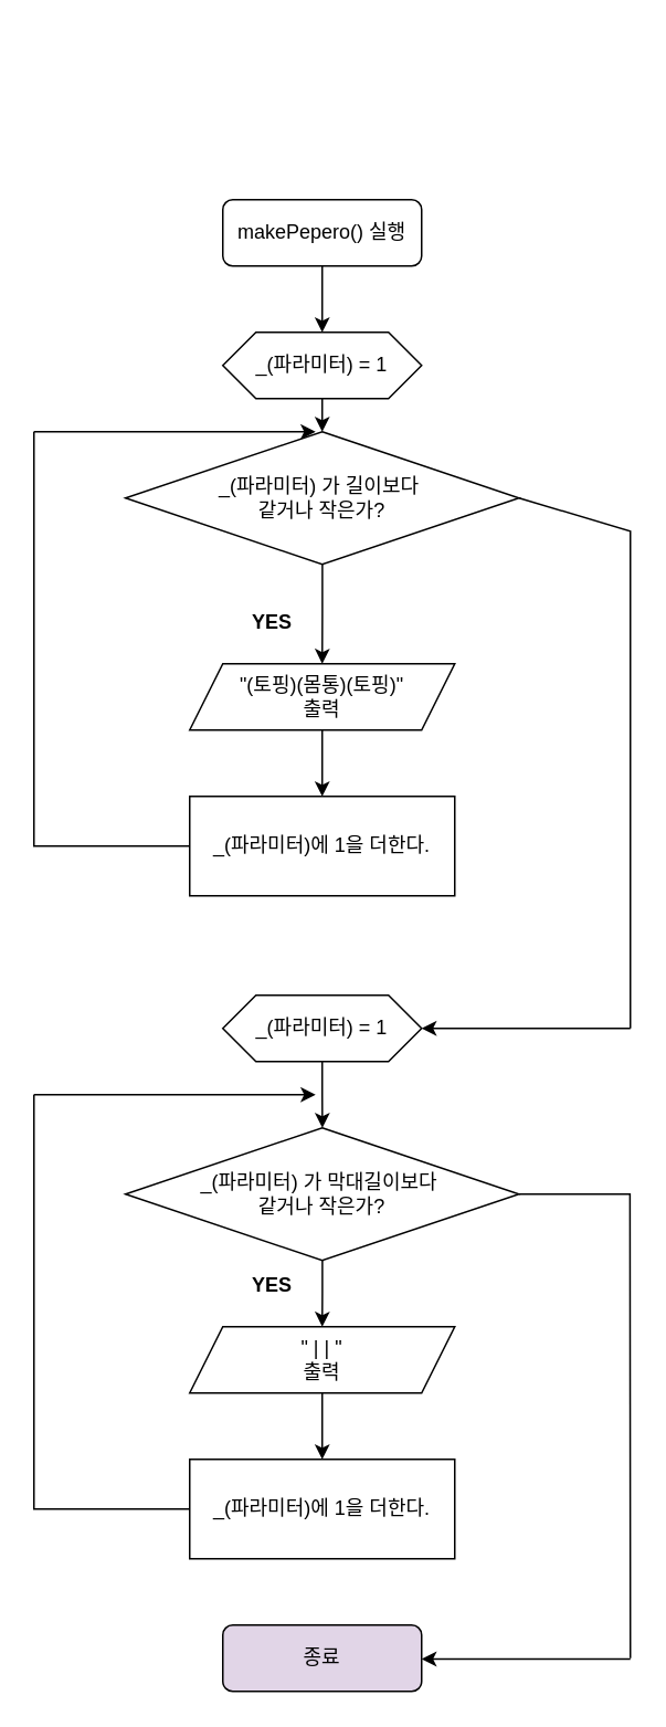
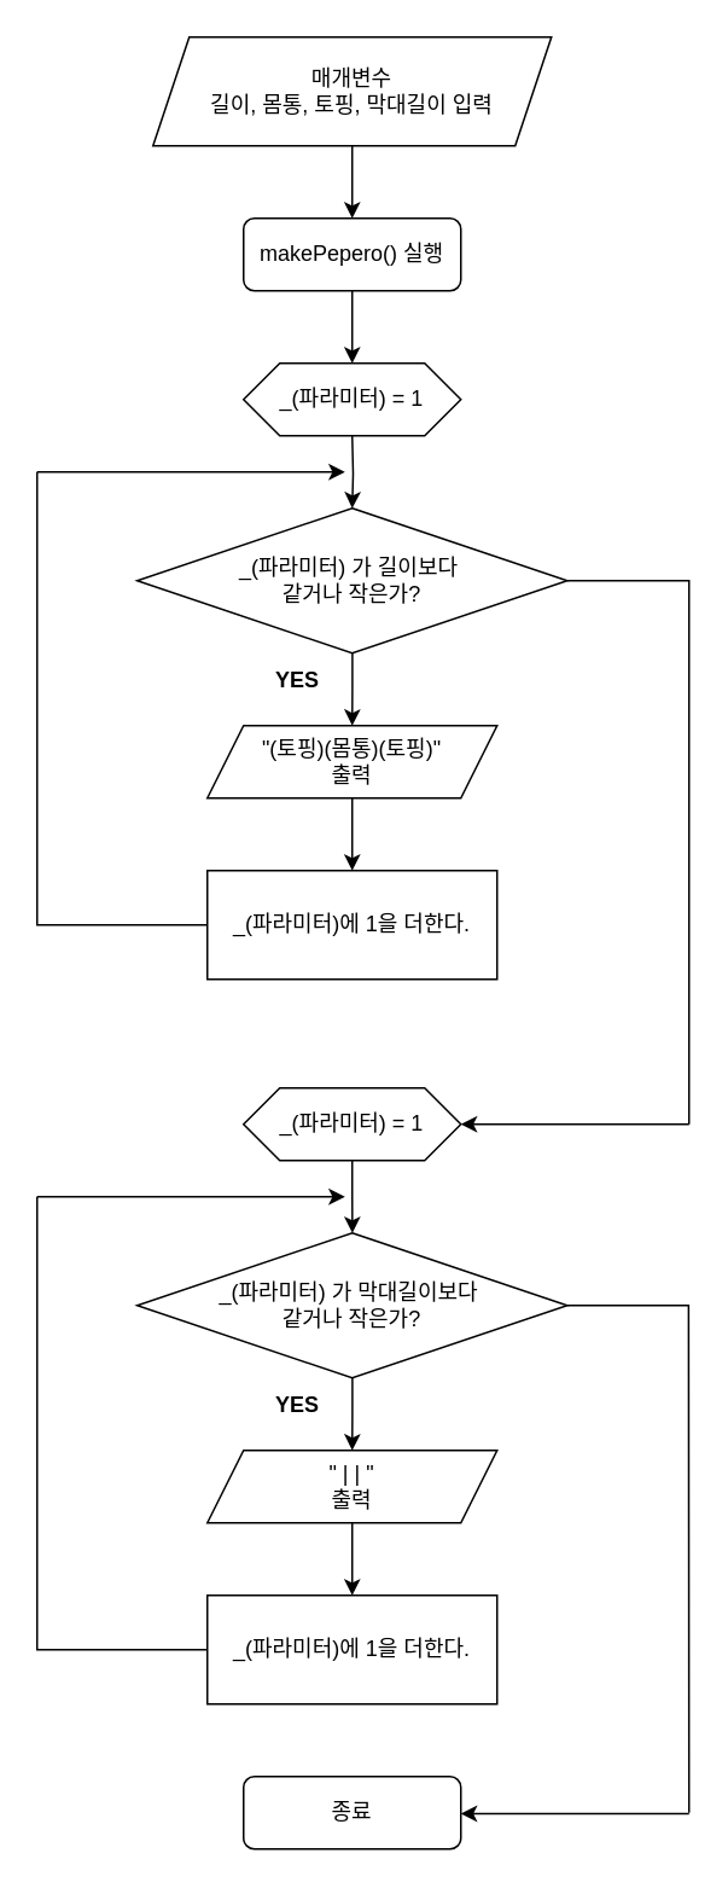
  <mxCell id="0" />
  <mxCell id="1" parent="0" />
  <mxCell id="2" style="edgeStyle=orthogonalEdgeStyle;rounded=0;orthogonalLoop=1;jettySize=auto;html=1;entryX=0.5;entryY=0;entryDx=0;entryDy=0;" edge="1" parent="1" target="8"><mxGeometry relative="1" as="geometry"><mxPoint x="194" y="240" as="sourcePoint" /></mxGeometry></mxCell>
  <mxCell id="3" value="" style="edgeStyle=orthogonalEdgeStyle;rounded=0;orthogonalLoop=1;jettySize=auto;html=1;" edge="1" parent="1" source="4" target="15"><mxGeometry relative="1" as="geometry" /></mxCell>
  <mxCell id="4" value="&lt;div&gt;&lt;span style=&quot;background-color: initial;&quot;&gt;makePepero() 실행&lt;/span&gt;&lt;br&gt;&lt;/div&gt;" style="rounded=1;whiteSpace=wrap;html=1;fontSize=12;glass=0;strokeWidth=1;shadow=0;" parent="1" vertex="1"><mxGeometry x="134" y="120" width="120" height="40" as="geometry" /></mxCell>
+ <mxCell id="5" style="edgeStyle=orthogonalEdgeStyle;rounded=0;orthogonalLoop=1;jettySize=auto;html=1;exitX=0.5;exitY=1;exitDx=0;exitDy=0;entryX=0.5;entryY=0;entryDx=0;entryDy=0;" edge="1" parent="1" source="6" target="4"><mxGeometry relative="1" as="geometry" /></mxCell>
+ <mxCell id="6" value="매개변수&lt;div&gt;길이, 몸통, 토핑, 막대길이 입력&lt;/div&gt;" style="shape=parallelogram;perimeter=parallelogramPerimeter;whiteSpace=wrap;html=1;fixedSize=1;" vertex="1" parent="1"><mxGeometry x="84" y="20" width="220" height="60" as="geometry" /></mxCell>
  <mxCell id="7" value="" style="edgeStyle=orthogonalEdgeStyle;rounded=0;orthogonalLoop=1;jettySize=auto;html=1;" edge="1" parent="1" source="8" target="10"><mxGeometry relative="1" as="geometry" /></mxCell>
- <mxCell id="8" value="_(파라미터) 가 길이보다&amp;nbsp;&lt;div&gt;같거나 작은가?&lt;/div&gt;" style="rhombus;whiteSpace=wrap;html=1;" vertex="1" parent="1"><mxGeometry x="75.25" y="260" width="237.5" height="80" as="geometry" /></mxCell>
+ <mxCell id="8" value="_(파라미터) 가 길이보다&amp;nbsp;&lt;div&gt;같거나 작은가?&lt;/div&gt;" style="rhombus;whiteSpace=wrap;html=1;" vertex="1" parent="1"><mxGeometry x="75.25" y="280" width="237.5" height="80" as="geometry" /></mxCell>
  <mxCell id="9" value="" style="edgeStyle=orthogonalEdgeStyle;rounded=0;orthogonalLoop=1;jettySize=auto;html=1;" edge="1" parent="1" source="10" target="11"><mxGeometry relative="1" as="geometry" /></mxCell>
  <mxCell id="10" value="&quot;(토핑)(몸통)(토핑)&quot;&lt;div&gt;출력&lt;/div&gt;" style="shape=parallelogram;perimeter=parallelogramPerimeter;whiteSpace=wrap;html=1;fixedSize=1;" vertex="1" parent="1"><mxGeometry x="114" y="400" width="160" height="40" as="geometry" /></mxCell>
  <mxCell id="11" value="_(파라미터)에 1을 더한다." style="whiteSpace=wrap;html=1;" vertex="1" parent="1"><mxGeometry x="114" y="480" width="160" height="60" as="geometry" /></mxCell>
  <mxCell id="12" value="YES" style="text;html=1;align=center;verticalAlign=middle;whiteSpace=wrap;rounded=0;fontStyle=1" vertex="1" parent="1"><mxGeometry x="134" y="360" width="60" height="30" as="geometry" /></mxCell>
  <mxCell id="13" value="" style="endArrow=none;html=1;rounded=0;exitX=0;exitY=0.5;exitDx=0;exitDy=0;" edge="1" parent="1" source="11"><mxGeometry width="50" height="50" relative="1" as="geometry"><mxPoint x="270" y="470" as="sourcePoint" /><mxPoint x="20" y="260" as="targetPoint" /><Array as="points"><mxPoint x="20" y="510" /></Array></mxGeometry></mxCell>
  <mxCell id="14" value="" style="endArrow=classic;html=1;rounded=0;" edge="1" parent="1"><mxGeometry width="50" height="50" relative="1" as="geometry"><mxPoint x="20" y="260" as="sourcePoint" /><mxPoint x="190" y="260" as="targetPoint" /></mxGeometry></mxCell>
  <mxCell id="15" value="_(파라미터) = 1" style="shape=hexagon;perimeter=hexagonPerimeter2;whiteSpace=wrap;html=1;fixedSize=1;" vertex="1" parent="1"><mxGeometry x="134" y="200" width="120" height="40" as="geometry" /></mxCell>
  <mxCell id="16" value="" style="edgeStyle=orthogonalEdgeStyle;rounded=0;orthogonalLoop=1;jettySize=auto;html=1;" edge="1" parent="1" source="17"><mxGeometry relative="1" as="geometry"><mxPoint x="194.1" y="680.034" as="targetPoint" /></mxGeometry></mxCell>
  <mxCell id="17" value="_(파라미터) = 1" style="shape=hexagon;perimeter=hexagonPerimeter2;whiteSpace=wrap;html=1;fixedSize=1;" vertex="1" parent="1"><mxGeometry x="134" y="600" width="120" height="40" as="geometry" /></mxCell>
  <mxCell id="18" value="" style="endArrow=classic;html=1;rounded=0;entryX=1;entryY=0.5;entryDx=0;entryDy=0;" edge="1" parent="1" target="17"><mxGeometry width="50" height="50" relative="1" as="geometry"><mxPoint x="380" y="620" as="sourcePoint" /><mxPoint x="320" y="540" as="targetPoint" /></mxGeometry></mxCell>
  <mxCell id="19" value="" style="endArrow=none;html=1;rounded=0;entryX=1;entryY=0.5;entryDx=0;entryDy=0;" edge="1" parent="1" target="8"><mxGeometry width="50" height="50" relative="1" as="geometry"><mxPoint x="380" y="620" as="sourcePoint" /><mxPoint x="320" y="540" as="targetPoint" /><Array as="points"><mxPoint x="380" y="320" /></Array></mxGeometry></mxCell>
  <mxCell id="20" value="" style="edgeStyle=orthogonalEdgeStyle;rounded=0;orthogonalLoop=1;jettySize=auto;html=1;" edge="1" parent="1" source="21" target="23"><mxGeometry relative="1" as="geometry" /></mxCell>
  <mxCell id="21" value="_(파라미터) 가 막대길이보다&amp;nbsp;&lt;div&gt;같거나 작은가?&lt;/div&gt;" style="rhombus;whiteSpace=wrap;html=1;" vertex="1" parent="1"><mxGeometry x="75.25" y="680" width="237.5" height="80" as="geometry" /></mxCell>
  <mxCell id="22" value="" style="edgeStyle=orthogonalEdgeStyle;rounded=0;orthogonalLoop=1;jettySize=auto;html=1;" edge="1" parent="1" source="23" target="24"><mxGeometry relative="1" as="geometry" /></mxCell>
  <mxCell id="23" value="&quot; | | &quot;&lt;div&gt;출력&lt;/div&gt;" style="shape=parallelogram;perimeter=parallelogramPerimeter;whiteSpace=wrap;html=1;fixedSize=1;" vertex="1" parent="1"><mxGeometry x="114" y="800" width="160" height="40" as="geometry" /></mxCell>
  <mxCell id="24" value="_(파라미터)에 1을 더한다." style="whiteSpace=wrap;html=1;" vertex="1" parent="1"><mxGeometry x="114" y="880" width="160" height="60" as="geometry" /></mxCell>
  <mxCell id="25" value="YES" style="text;html=1;align=center;verticalAlign=middle;whiteSpace=wrap;rounded=0;fontStyle=1" vertex="1" parent="1"><mxGeometry x="134" y="760" width="60" height="30" as="geometry" /></mxCell>
  <mxCell id="26" value="" style="endArrow=none;html=1;rounded=0;exitX=0;exitY=0.5;exitDx=0;exitDy=0;" edge="1" parent="1" source="24"><mxGeometry width="50" height="50" relative="1" as="geometry"><mxPoint x="270" y="870" as="sourcePoint" /><mxPoint x="20" y="660" as="targetPoint" /><Array as="points"><mxPoint x="20" y="910" /></Array></mxGeometry></mxCell>
  <mxCell id="27" value="" style="endArrow=classic;html=1;rounded=0;" edge="1" parent="1"><mxGeometry width="50" height="50" relative="1" as="geometry"><mxPoint x="20" y="660" as="sourcePoint" /><mxPoint x="190" y="660" as="targetPoint" /></mxGeometry></mxCell>
- <mxCell id="28" value="&lt;div&gt;&lt;span style=&quot;background-color: initial;&quot;&gt;종료&lt;/span&gt;&lt;br&gt;&lt;/div&gt;" style="rounded=1;whiteSpace=wrap;html=1;fontSize=12;glass=0;strokeWidth=1;shadow=0;fillColor=#e1d5e7;" vertex="1" parent="1"><mxGeometry x="134" y="980" width="120" height="40" as="geometry" /></mxCell>
+ <mxCell id="28" value="&lt;div&gt;&lt;span style=&quot;background-color: initial;&quot;&gt;종료&lt;/span&gt;&lt;br&gt;&lt;/div&gt;" style="rounded=1;whiteSpace=wrap;html=1;fontSize=12;glass=0;strokeWidth=1;shadow=0;" vertex="1" parent="1"><mxGeometry x="134" y="980" width="120" height="40" as="geometry" /></mxCell>
  <mxCell id="29" value="" style="endArrow=none;html=1;rounded=0;entryX=1;entryY=0.5;entryDx=0;entryDy=0;" edge="1" parent="1"><mxGeometry width="50" height="50" relative="1" as="geometry"><mxPoint x="380" y="1000" as="sourcePoint" /><mxPoint x="312.75" y="720" as="targetPoint" /><Array as="points"><mxPoint x="379.75" y="720" /></Array></mxGeometry></mxCell>
  <mxCell id="30" value="" style="endArrow=classic;html=1;rounded=0;entryX=1;entryY=0.5;entryDx=0;entryDy=0;" edge="1" parent="1"><mxGeometry width="50" height="50" relative="1" as="geometry"><mxPoint x="380" y="1000.5" as="sourcePoint" /><mxPoint x="254" y="1000.5" as="targetPoint" /></mxGeometry></mxCell>
